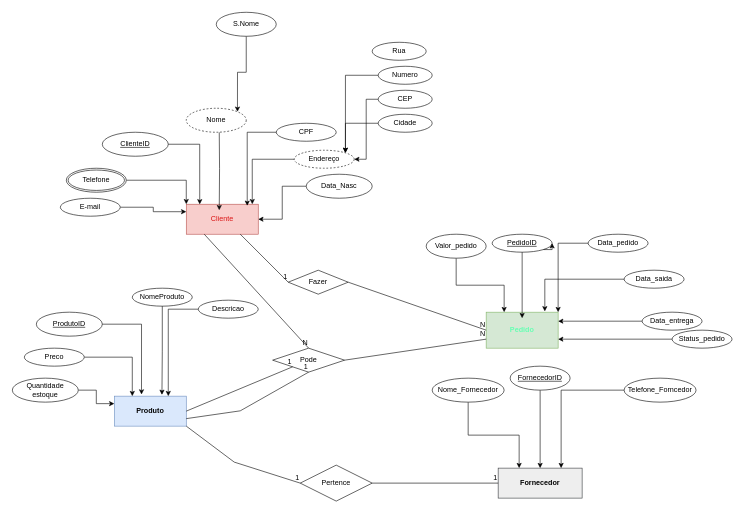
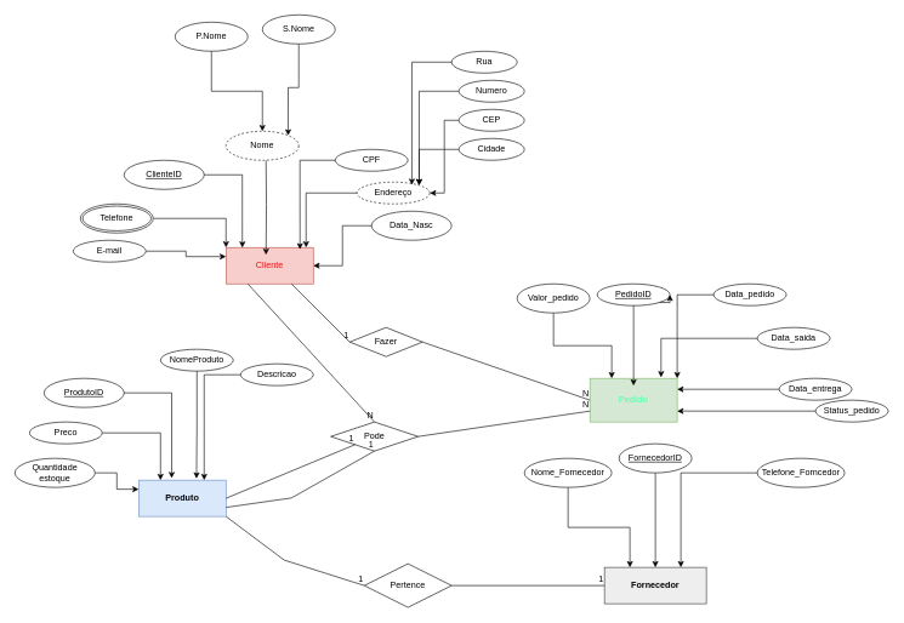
  <mxCell id="0" />
  <mxCell id="1" parent="0" />
  <mxCell id="2" value="Cliente" style="whiteSpace=wrap;html=1;align=center;fillColor=#f8cecc;strokeColor=#b85450;fontColor=#db1414;" vertex="1" parent="1"><mxGeometry x="310" y="340" width="120" height="50" as="geometry" /></mxCell>
  <mxCell id="3" value="Fornecedor" style="whiteSpace=wrap;html=1;align=center;fontStyle=1;fillColor=#eeeeee;strokeColor=#36393d;" vertex="1" parent="1"><mxGeometry x="830" y="780" width="140" height="50" as="geometry" /></mxCell>
  <mxCell id="4" value="ClienteID" style="ellipse;whiteSpace=wrap;html=1;align=center;fontStyle=4;" vertex="1" parent="1"><mxGeometry x="170" y="220" width="110" height="40" as="geometry" /></mxCell>
  <mxCell id="5" style="edgeStyle=orthogonalEdgeStyle;rounded=0;orthogonalLoop=1;jettySize=auto;html=1;entryX=0.187;entryY=0.004;entryDx=0;entryDy=0;entryPerimeter=0;" edge="1" parent="1" source="4" target="2"><mxGeometry relative="1" as="geometry" /></mxCell>
  <mxCell id="6" value="CPF" style="ellipse;whiteSpace=wrap;html=1;align=center;" vertex="1" parent="1"><mxGeometry x="460" y="205" width="100" height="30" as="geometry" /></mxCell>
  <mxCell id="7" style="edgeStyle=orthogonalEdgeStyle;rounded=0;orthogonalLoop=1;jettySize=auto;html=1;entryX=0.847;entryY=0.052;entryDx=0;entryDy=0;entryPerimeter=0;" edge="1" parent="1" source="6" target="2"><mxGeometry relative="1" as="geometry" /></mxCell>
  <mxCell id="8" style="edgeStyle=orthogonalEdgeStyle;rounded=0;orthogonalLoop=1;jettySize=auto;html=1;entryX=0;entryY=0;entryDx=0;entryDy=0;" edge="1" parent="1" source="9" target="2"><mxGeometry relative="1" as="geometry" /></mxCell>
  <mxCell id="9" value="Telefone" style="ellipse;shape=doubleEllipse;margin=3;whiteSpace=wrap;html=1;align=center;" vertex="1" parent="1"><mxGeometry x="110" y="280" width="100" height="40" as="geometry" /></mxCell>
  <mxCell id="10" style="edgeStyle=orthogonalEdgeStyle;rounded=0;orthogonalLoop=1;jettySize=auto;html=1;entryX=0.458;entryY=0.2;entryDx=0;entryDy=0;entryPerimeter=0;" edge="1" parent="1" target="2"><mxGeometry relative="1" as="geometry"><mxPoint x="365" y="220" as="sourcePoint" /></mxGeometry></mxCell>
  <mxCell id="11" value="Endereço" style="ellipse;whiteSpace=wrap;html=1;align=center;dashed=1;" vertex="1" parent="1"><mxGeometry x="490" y="250" width="100" height="30" as="geometry" /></mxCell>
  <mxCell id="12" style="edgeStyle=orthogonalEdgeStyle;rounded=0;orthogonalLoop=1;jettySize=auto;html=1;entryX=0.917;entryY=0;entryDx=0;entryDy=0;entryPerimeter=0;" edge="1" parent="1" source="11" target="2"><mxGeometry relative="1" as="geometry" /></mxCell>
  <mxCell id="13" value="Rua" style="ellipse;whiteSpace=wrap;html=1;align=center;" vertex="1" parent="1"><mxGeometry x="620" y="70" width="90" height="30" as="geometry" /></mxCell>
+ <mxCell id="14" style="edgeStyle=orthogonalEdgeStyle;rounded=0;orthogonalLoop=1;jettySize=auto;html=1;entryX=0.754;entryY=0.127;entryDx=0;entryDy=0;entryPerimeter=0;" edge="1" parent="1" source="13" target="11"><mxGeometry relative="1" as="geometry" /></mxCell>
  <mxCell id="15" style="edgeStyle=orthogonalEdgeStyle;rounded=0;orthogonalLoop=1;jettySize=auto;html=1;entryX=1;entryY=0;entryDx=0;entryDy=0;" edge="1" parent="1" source="16" target="11"><mxGeometry relative="1" as="geometry" /></mxCell>
  <mxCell id="16" value="Numero" style="ellipse;whiteSpace=wrap;html=1;align=center;" vertex="1" parent="1"><mxGeometry x="630" y="110" width="90" height="30" as="geometry" /></mxCell>
  <mxCell id="17" style="edgeStyle=orthogonalEdgeStyle;rounded=0;orthogonalLoop=1;jettySize=auto;html=1;entryX=1;entryY=0.5;entryDx=0;entryDy=0;" edge="1" parent="1" source="18" target="11"><mxGeometry relative="1" as="geometry" /></mxCell>
  <mxCell id="18" value="CEP" style="ellipse;whiteSpace=wrap;html=1;align=center;" vertex="1" parent="1"><mxGeometry x="630" y="150" width="90" height="30" as="geometry" /></mxCell>
  <mxCell id="19" style="edgeStyle=orthogonalEdgeStyle;rounded=0;orthogonalLoop=1;jettySize=auto;html=1;entryX=1;entryY=0;entryDx=0;entryDy=0;" edge="1" parent="1" source="20" target="11"><mxGeometry relative="1" as="geometry" /></mxCell>
  <mxCell id="20" value="Cidade" style="ellipse;whiteSpace=wrap;html=1;align=center;" vertex="1" parent="1"><mxGeometry x="630" y="190" width="90" height="30" as="geometry" /></mxCell>
  <mxCell id="21" style="edgeStyle=orthogonalEdgeStyle;rounded=0;orthogonalLoop=1;jettySize=auto;html=1;entryX=0;entryY=0.25;entryDx=0;entryDy=0;" edge="1" parent="1" source="22" target="2"><mxGeometry relative="1" as="geometry" /></mxCell>
  <mxCell id="22" value="E-mail" style="ellipse;whiteSpace=wrap;html=1;align=center;" vertex="1" parent="1"><mxGeometry x="100" y="330" width="100" height="30" as="geometry" /></mxCell>
  <mxCell id="23" value="Produto" style="whiteSpace=wrap;html=1;align=center;fontStyle=1;fillColor=#dae8fc;strokeColor=#6c8ebf;" vertex="1" parent="1"><mxGeometry x="190" y="660" width="120" height="50" as="geometry" /></mxCell>
  <mxCell id="24" value="ProdutoID" style="ellipse;whiteSpace=wrap;html=1;align=center;fontStyle=4;" vertex="1" parent="1"><mxGeometry x="60" y="520" width="110" height="40" as="geometry" /></mxCell>
  <mxCell id="25" style="edgeStyle=orthogonalEdgeStyle;rounded=0;orthogonalLoop=1;jettySize=auto;html=1;entryX=0.378;entryY=-0.055;entryDx=0;entryDy=0;entryPerimeter=0;" edge="1" parent="1" source="24" target="23"><mxGeometry relative="1" as="geometry" /></mxCell>
  <mxCell id="26" value="NomeProduto" style="ellipse;whiteSpace=wrap;html=1;align=center;" vertex="1" parent="1"><mxGeometry x="220" y="480" width="100" height="30" as="geometry" /></mxCell>
  <mxCell id="27" style="edgeStyle=orthogonalEdgeStyle;rounded=0;orthogonalLoop=1;jettySize=auto;html=1;entryX=0.662;entryY=-0.044;entryDx=0;entryDy=0;entryPerimeter=0;" edge="1" parent="1" source="26" target="23"><mxGeometry relative="1" as="geometry" /></mxCell>
  <mxCell id="28" style="edgeStyle=orthogonalEdgeStyle;rounded=0;orthogonalLoop=1;jettySize=auto;html=1;entryX=0.75;entryY=0;entryDx=0;entryDy=0;" edge="1" parent="1" source="29" target="23"><mxGeometry relative="1" as="geometry" /></mxCell>
  <mxCell id="29" value="Descricao" style="ellipse;whiteSpace=wrap;html=1;align=center;" vertex="1" parent="1"><mxGeometry x="330" y="500" width="100" height="30" as="geometry" /></mxCell>
  <mxCell id="30" style="edgeStyle=orthogonalEdgeStyle;rounded=0;orthogonalLoop=1;jettySize=auto;html=1;entryX=0.25;entryY=0;entryDx=0;entryDy=0;" edge="1" parent="1" source="31" target="23"><mxGeometry relative="1" as="geometry" /></mxCell>
  <mxCell id="31" value="Preco" style="ellipse;whiteSpace=wrap;html=1;align=center;" vertex="1" parent="1"><mxGeometry x="40" y="580" width="100" height="30" as="geometry" /></mxCell>
  <mxCell id="32" style="edgeStyle=orthogonalEdgeStyle;rounded=0;orthogonalLoop=1;jettySize=auto;html=1;entryX=0;entryY=0.25;entryDx=0;entryDy=0;" edge="1" parent="1" source="33" target="23"><mxGeometry relative="1" as="geometry" /></mxCell>
  <mxCell id="33" value="Quantidade&lt;br&gt;estoque" style="ellipse;whiteSpace=wrap;html=1;align=center;" vertex="1" parent="1"><mxGeometry x="20" y="630" width="110" height="40" as="geometry" /></mxCell>
  <mxCell id="34" value="Pedido" style="whiteSpace=wrap;html=1;align=center;fillColor=#d5e8d4;strokeColor=#82b366;fontStyle=1;fontColor=#66FFB3;" vertex="1" parent="1"><mxGeometry x="810" y="520" width="120" height="60" as="geometry" /></mxCell>
  <mxCell id="35" value="PedidoID" style="ellipse;whiteSpace=wrap;html=1;align=center;fontStyle=4;" vertex="1" parent="1"><mxGeometry x="820" y="390" width="100" height="30" as="geometry" /></mxCell>
  <mxCell id="36" style="edgeStyle=orthogonalEdgeStyle;rounded=0;orthogonalLoop=1;jettySize=auto;html=1;entryX=0.5;entryY=0.167;entryDx=0;entryDy=0;entryPerimeter=0;" edge="1" parent="1" source="35" target="34"><mxGeometry relative="1" as="geometry" /></mxCell>
  <mxCell id="37" style="edgeStyle=orthogonalEdgeStyle;rounded=0;orthogonalLoop=1;jettySize=auto;html=1;exitX=1;exitY=1;exitDx=0;exitDy=0;entryX=1;entryY=0.5;entryDx=0;entryDy=0;" edge="1" parent="1" source="35" target="35"><mxGeometry relative="1" as="geometry" /></mxCell>
  <mxCell id="38" style="edgeStyle=orthogonalEdgeStyle;rounded=0;orthogonalLoop=1;jettySize=auto;html=1;entryX=1;entryY=0.5;entryDx=0;entryDy=0;" edge="1" parent="1" source="39" target="2"><mxGeometry relative="1" as="geometry" /></mxCell>
  <mxCell id="39" value="Data_Nasc" style="ellipse;whiteSpace=wrap;html=1;align=center;" vertex="1" parent="1"><mxGeometry x="510" y="290" width="110" height="40" as="geometry" /></mxCell>
  <mxCell id="40" style="edgeStyle=orthogonalEdgeStyle;rounded=0;orthogonalLoop=1;jettySize=auto;html=1;entryX=0.25;entryY=0;entryDx=0;entryDy=0;" edge="1" parent="1" source="41" target="34"><mxGeometry relative="1" as="geometry" /></mxCell>
  <mxCell id="41" value="Valor_pedido" style="ellipse;whiteSpace=wrap;html=1;align=center;" vertex="1" parent="1"><mxGeometry x="710" y="390" width="100" height="40" as="geometry" /></mxCell>
  <mxCell id="42" style="edgeStyle=orthogonalEdgeStyle;rounded=0;orthogonalLoop=1;jettySize=auto;html=1;entryX=1;entryY=0;entryDx=0;entryDy=0;" edge="1" parent="1" source="43" target="34"><mxGeometry relative="1" as="geometry" /></mxCell>
  <mxCell id="43" value="Data_pedido" style="ellipse;whiteSpace=wrap;html=1;align=center;" vertex="1" parent="1"><mxGeometry x="980" y="390" width="100" height="30" as="geometry" /></mxCell>
  <mxCell id="44" value="Data_saida" style="ellipse;whiteSpace=wrap;html=1;align=center;" vertex="1" parent="1"><mxGeometry x="1040" y="450" width="100" height="30" as="geometry" /></mxCell>
  <mxCell id="45" style="edgeStyle=orthogonalEdgeStyle;rounded=0;orthogonalLoop=1;jettySize=auto;html=1;entryX=0.815;entryY=-0.023;entryDx=0;entryDy=0;entryPerimeter=0;" edge="1" parent="1" source="44" target="34"><mxGeometry relative="1" as="geometry" /></mxCell>
  <mxCell id="46" style="edgeStyle=orthogonalEdgeStyle;rounded=0;orthogonalLoop=1;jettySize=auto;html=1;entryX=1;entryY=0.25;entryDx=0;entryDy=0;" edge="1" parent="1" source="47" target="34"><mxGeometry relative="1" as="geometry" /></mxCell>
  <mxCell id="47" value="Data_entrega" style="ellipse;whiteSpace=wrap;html=1;align=center;" vertex="1" parent="1"><mxGeometry x="1070" y="520" width="100" height="30" as="geometry" /></mxCell>
  <mxCell id="48" style="edgeStyle=orthogonalEdgeStyle;rounded=0;orthogonalLoop=1;jettySize=auto;html=1;entryX=1;entryY=0.75;entryDx=0;entryDy=0;" edge="1" parent="1" source="49" target="34"><mxGeometry relative="1" as="geometry" /></mxCell>
  <mxCell id="49" value="Status_pedido" style="ellipse;whiteSpace=wrap;html=1;align=center;" vertex="1" parent="1"><mxGeometry x="1120" y="550" width="100" height="30" as="geometry" /></mxCell>
  <mxCell id="50" value="Nome" style="ellipse;whiteSpace=wrap;html=1;align=center;dashed=1;" vertex="1" parent="1"><mxGeometry x="310" y="180" width="100" height="40" as="geometry" /></mxCell>
+ <mxCell id="51" style="edgeStyle=orthogonalEdgeStyle;rounded=0;orthogonalLoop=1;jettySize=auto;html=1;entryX=0.5;entryY=0;entryDx=0;entryDy=0;" edge="1" parent="1" source="52" target="50"><mxGeometry relative="1" as="geometry" /></mxCell>
+ <mxCell id="52" value="P.Nome" style="ellipse;whiteSpace=wrap;html=1;align=center;" vertex="1" parent="1"><mxGeometry x="240" y="30" width="100" height="40" as="geometry" /></mxCell>
  <mxCell id="53" style="edgeStyle=orthogonalEdgeStyle;rounded=0;orthogonalLoop=1;jettySize=auto;html=1;entryX=1;entryY=0;entryDx=0;entryDy=0;" edge="1" parent="1" source="54" target="50"><mxGeometry relative="1" as="geometry" /></mxCell>
  <mxCell id="54" value="S.Nome" style="ellipse;whiteSpace=wrap;html=1;align=center;" vertex="1" parent="1"><mxGeometry x="360" y="20" width="100" height="40" as="geometry" /></mxCell>
  <mxCell id="55" style="edgeStyle=orthogonalEdgeStyle;rounded=0;orthogonalLoop=1;jettySize=auto;html=1;entryX=0.5;entryY=0;entryDx=0;entryDy=0;" edge="1" parent="1" source="56" target="3"><mxGeometry relative="1" as="geometry" /></mxCell>
  <mxCell id="56" value="FornecedorID" style="ellipse;whiteSpace=wrap;html=1;align=center;fontStyle=4;" vertex="1" parent="1"><mxGeometry x="850" y="610" width="100" height="40" as="geometry" /></mxCell>
  <mxCell id="57" style="edgeStyle=orthogonalEdgeStyle;rounded=0;orthogonalLoop=1;jettySize=auto;html=1;entryX=0.25;entryY=0;entryDx=0;entryDy=0;" edge="1" parent="1" source="58" target="3"><mxGeometry relative="1" as="geometry" /></mxCell>
  <mxCell id="58" value="Nome_Fornecedor" style="ellipse;whiteSpace=wrap;html=1;align=center;" vertex="1" parent="1"><mxGeometry x="720" y="630" width="120" height="40" as="geometry" /></mxCell>
  <mxCell id="59" style="edgeStyle=orthogonalEdgeStyle;rounded=0;orthogonalLoop=1;jettySize=auto;html=1;entryX=0.75;entryY=0;entryDx=0;entryDy=0;" edge="1" parent="1" source="60" target="3"><mxGeometry relative="1" as="geometry" /></mxCell>
  <mxCell id="60" value="Telefone_Forncedor" style="ellipse;whiteSpace=wrap;html=1;align=center;" vertex="1" parent="1"><mxGeometry x="1040" y="630" width="120" height="40" as="geometry" /></mxCell>
  <mxCell id="61" value="Fazer" style="shape=rhombus;perimeter=rhombusPerimeter;whiteSpace=wrap;html=1;align=center;" vertex="1" parent="1"><mxGeometry x="480" y="450" width="100" height="40" as="geometry" /></mxCell>
  <mxCell id="62" value="Pode" style="shape=rhombus;perimeter=rhombusPerimeter;whiteSpace=wrap;html=1;align=center;" vertex="1" parent="1"><mxGeometry x="454" y="580" width="120" height="40" as="geometry" /></mxCell>
  <mxCell id="63" value="Pertence" style="shape=rhombus;perimeter=rhombusPerimeter;whiteSpace=wrap;html=1;align=center;" vertex="1" parent="1"><mxGeometry x="500" y="775" width="120" height="60" as="geometry" /></mxCell>
  <mxCell id="64" value="" style="endArrow=none;html=1;rounded=0;exitX=1;exitY=0.5;exitDx=0;exitDy=0;entryX=0;entryY=0.5;entryDx=0;entryDy=0;" edge="1" parent="1" source="63" target="3"><mxGeometry relative="1" as="geometry"><mxPoint x="610" y="800" as="sourcePoint" /><mxPoint x="830" y="895" as="targetPoint" /></mxGeometry></mxCell>
  <mxCell id="65" value="1" style="resizable=0;html=1;whiteSpace=wrap;align=right;verticalAlign=bottom;" connectable="0" vertex="1" parent="64"><mxGeometry x="1" relative="1" as="geometry" /></mxCell>
  <mxCell id="66" value="" style="endArrow=none;html=1;rounded=0;exitX=1;exitY=1;exitDx=0;exitDy=0;entryX=0;entryY=0.5;entryDx=0;entryDy=0;" edge="1" parent="1" source="23" target="63"><mxGeometry relative="1" as="geometry"><mxPoint x="600" y="840" as="sourcePoint" /><mxPoint x="760" y="840" as="targetPoint" /><Array as="points"><mxPoint x="390" y="770" /></Array></mxGeometry></mxCell>
  <mxCell id="67" value="1" style="resizable=0;html=1;whiteSpace=wrap;align=right;verticalAlign=bottom;" connectable="0" vertex="1" parent="66"><mxGeometry x="1" relative="1" as="geometry" /></mxCell>
  <mxCell id="68" value="" style="endArrow=none;html=1;rounded=0;exitX=1;exitY=0.5;exitDx=0;exitDy=0;entryX=0;entryY=0.5;entryDx=0;entryDy=0;" edge="1" parent="1" source="61" target="34"><mxGeometry relative="1" as="geometry"><mxPoint x="600" y="550" as="sourcePoint" /><mxPoint x="800" y="550" as="targetPoint" /></mxGeometry></mxCell>
  <mxCell id="69" value="N" style="resizable=0;html=1;whiteSpace=wrap;align=right;verticalAlign=bottom;" connectable="0" vertex="1" parent="68"><mxGeometry x="1" relative="1" as="geometry" /></mxCell>
  <mxCell id="70" value="" style="endArrow=none;html=1;rounded=0;exitX=0.75;exitY=1;exitDx=0;exitDy=0;entryX=0;entryY=0.5;entryDx=0;entryDy=0;" edge="1" parent="1" source="2" target="61"><mxGeometry relative="1" as="geometry"><mxPoint x="414" y="430" as="sourcePoint" /><mxPoint x="574" y="430" as="targetPoint" /></mxGeometry></mxCell>
  <mxCell id="71" value="1" style="resizable=0;html=1;whiteSpace=wrap;align=right;verticalAlign=bottom;" connectable="0" vertex="1" parent="70"><mxGeometry x="1" relative="1" as="geometry" /></mxCell>
  <mxCell id="72" value="" style="endArrow=none;html=1;rounded=0;exitX=0.25;exitY=1;exitDx=0;exitDy=0;entryX=0.5;entryY=0;entryDx=0;entryDy=0;" edge="1" parent="1" source="2" target="62"><mxGeometry relative="1" as="geometry"><mxPoint x="530" y="549" as="sourcePoint" /><mxPoint x="690" y="549" as="targetPoint" /></mxGeometry></mxCell>
  <mxCell id="73" value="N" style="resizable=0;html=1;whiteSpace=wrap;align=right;verticalAlign=bottom;" connectable="0" vertex="1" parent="72"><mxGeometry x="1" relative="1" as="geometry" /></mxCell>
  <mxCell id="74" value="" style="endArrow=none;html=1;rounded=0;exitX=1;exitY=0.5;exitDx=0;exitDy=0;" edge="1" parent="1" source="23" target="62"><mxGeometry relative="1" as="geometry"><mxPoint x="330" y="684.5" as="sourcePoint" /><mxPoint x="490" y="684.5" as="targetPoint" /></mxGeometry></mxCell>
  <mxCell id="75" value="1" style="resizable=0;html=1;whiteSpace=wrap;align=right;verticalAlign=bottom;" connectable="0" vertex="1" parent="74"><mxGeometry x="1" relative="1" as="geometry" /></mxCell>
  <mxCell id="76" value="" style="endArrow=none;html=1;rounded=0;entryX=0;entryY=0.75;entryDx=0;entryDy=0;exitX=1;exitY=0.5;exitDx=0;exitDy=0;" edge="1" parent="1" source="62" target="34"><mxGeometry relative="1" as="geometry"><mxPoint x="600" y="550" as="sourcePoint" /><mxPoint x="760" y="550" as="targetPoint" /></mxGeometry></mxCell>
  <mxCell id="77" value="N" style="resizable=0;html=1;whiteSpace=wrap;align=right;verticalAlign=bottom;" connectable="0" vertex="1" parent="76"><mxGeometry x="1" relative="1" as="geometry" /></mxCell>
  <mxCell id="78" value="" style="endArrow=none;html=1;rounded=0;entryX=0.5;entryY=1;entryDx=0;entryDy=0;exitX=1;exitY=0.75;exitDx=0;exitDy=0;" edge="1" parent="1" source="23" target="62"><mxGeometry relative="1" as="geometry"><mxPoint x="340" y="684.5" as="sourcePoint" /><mxPoint x="500" y="684.5" as="targetPoint" /><Array as="points"><mxPoint x="400" y="684.5" /></Array></mxGeometry></mxCell>
  <mxCell id="79" value="1" style="resizable=0;html=1;whiteSpace=wrap;align=right;verticalAlign=bottom;" connectable="0" vertex="1" parent="78"><mxGeometry x="1" relative="1" as="geometry" /></mxCell>
